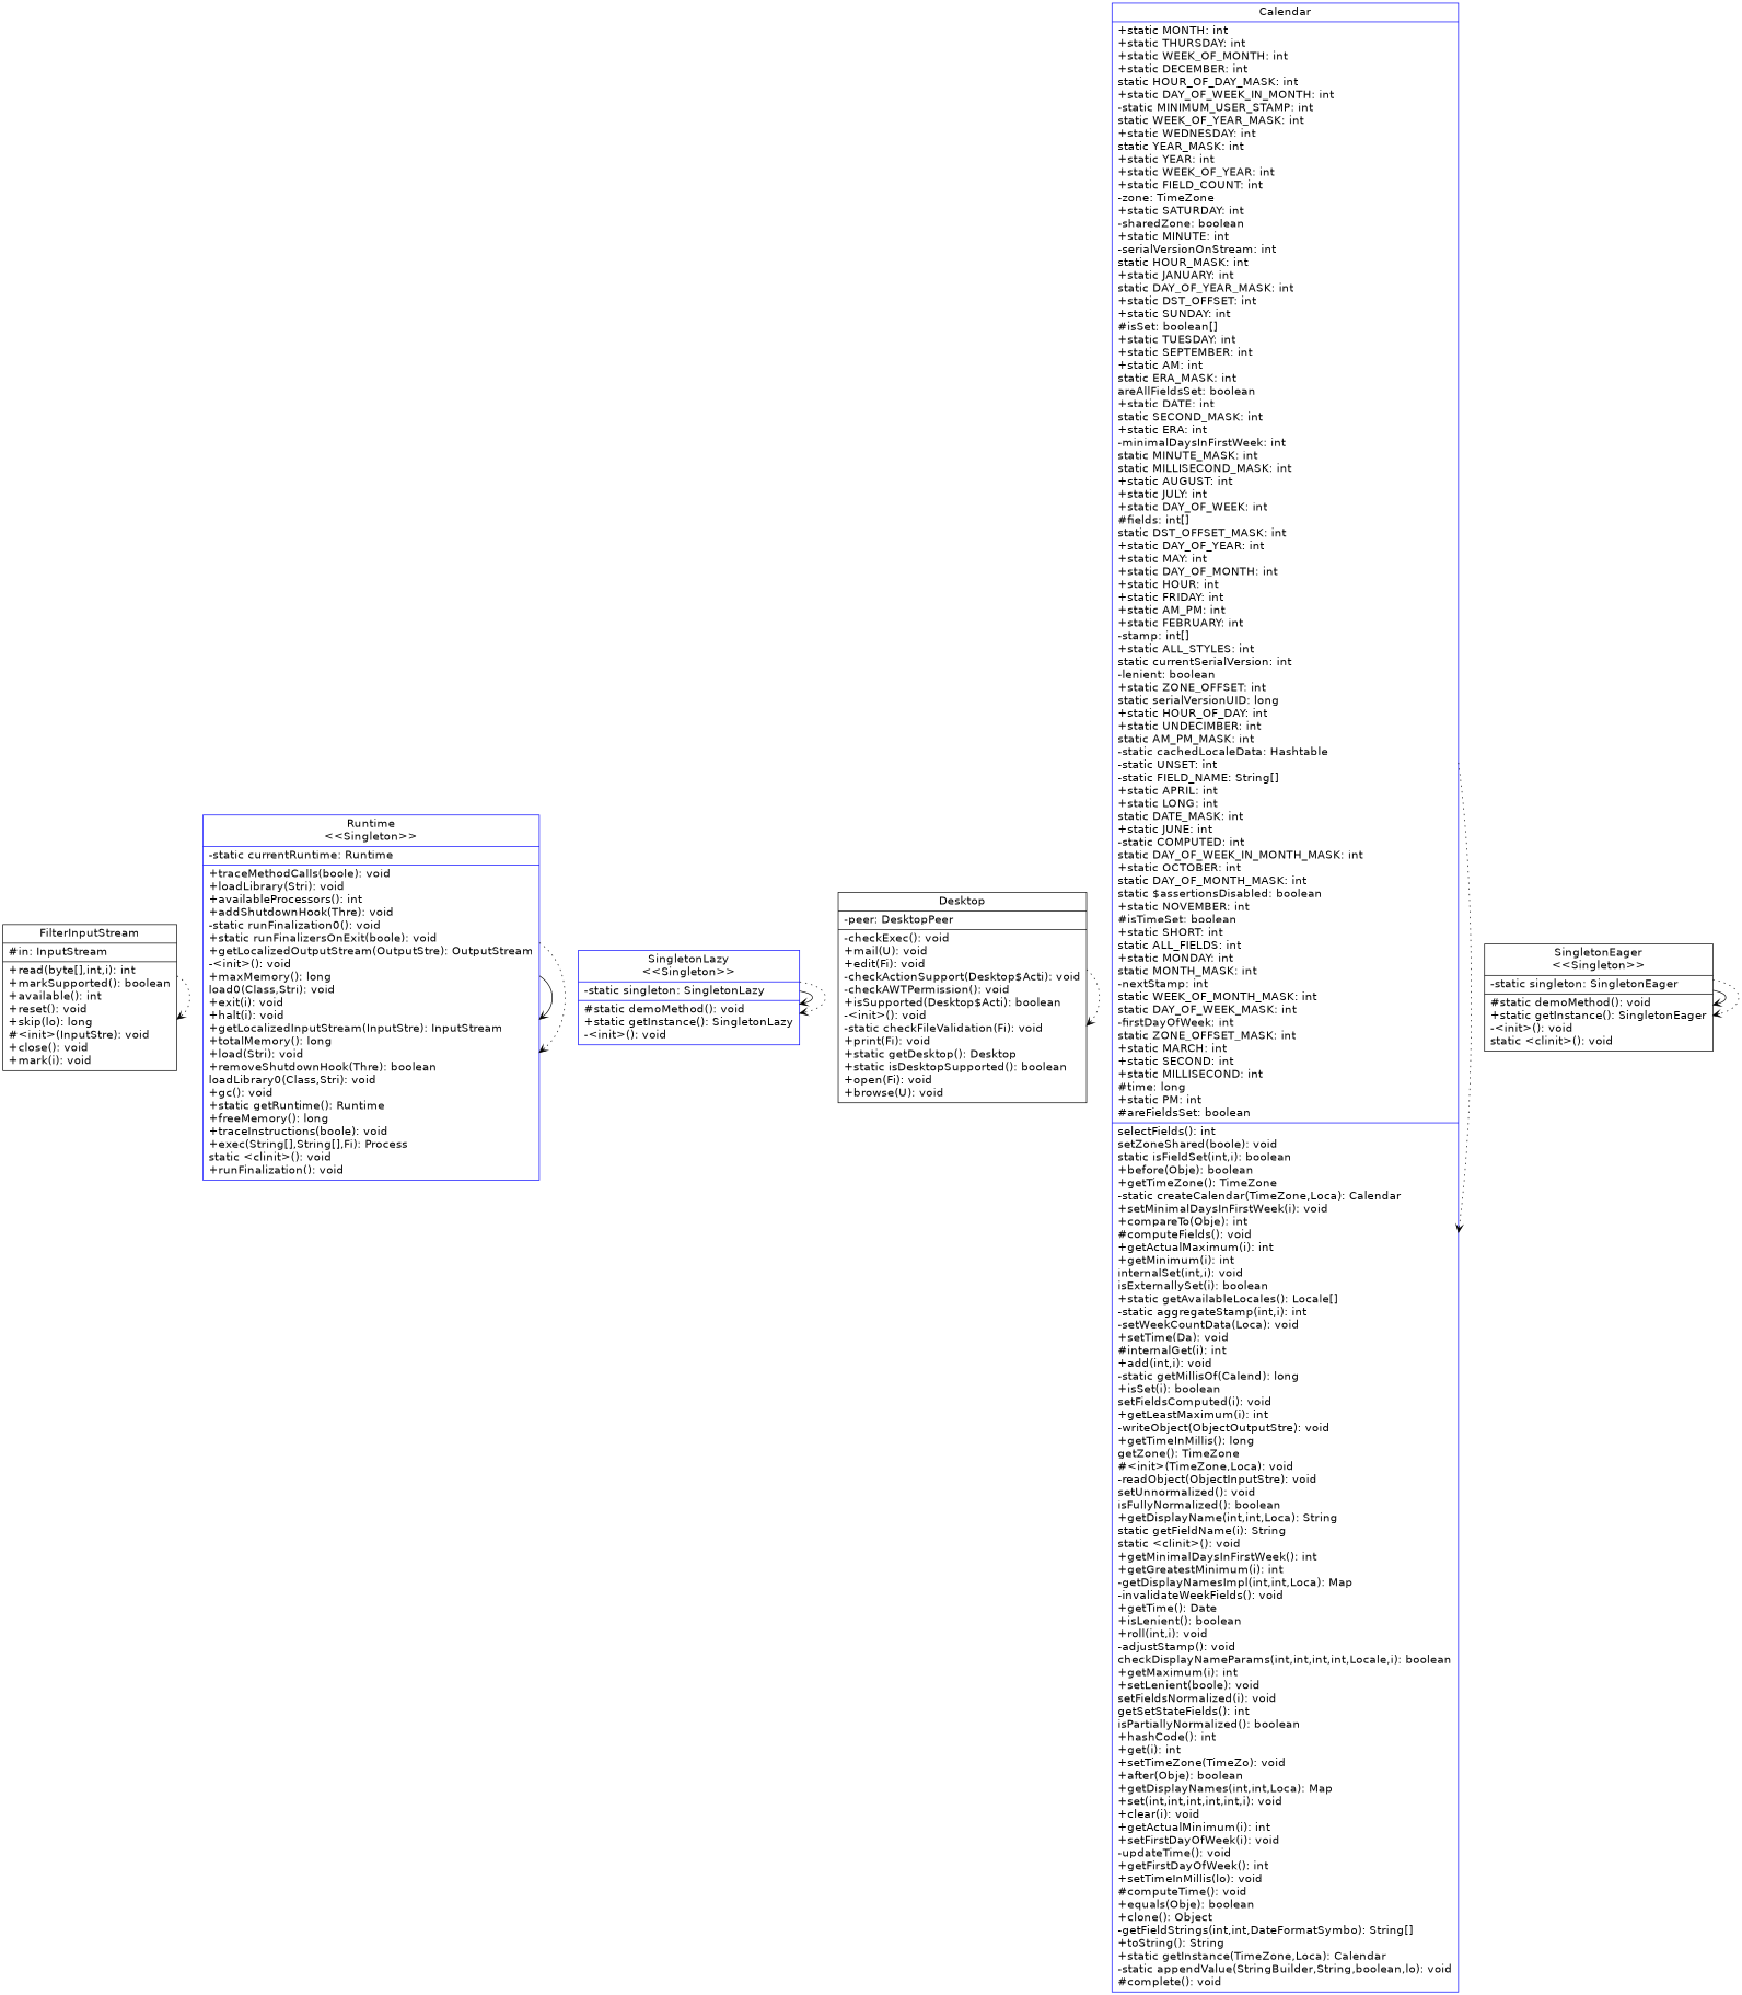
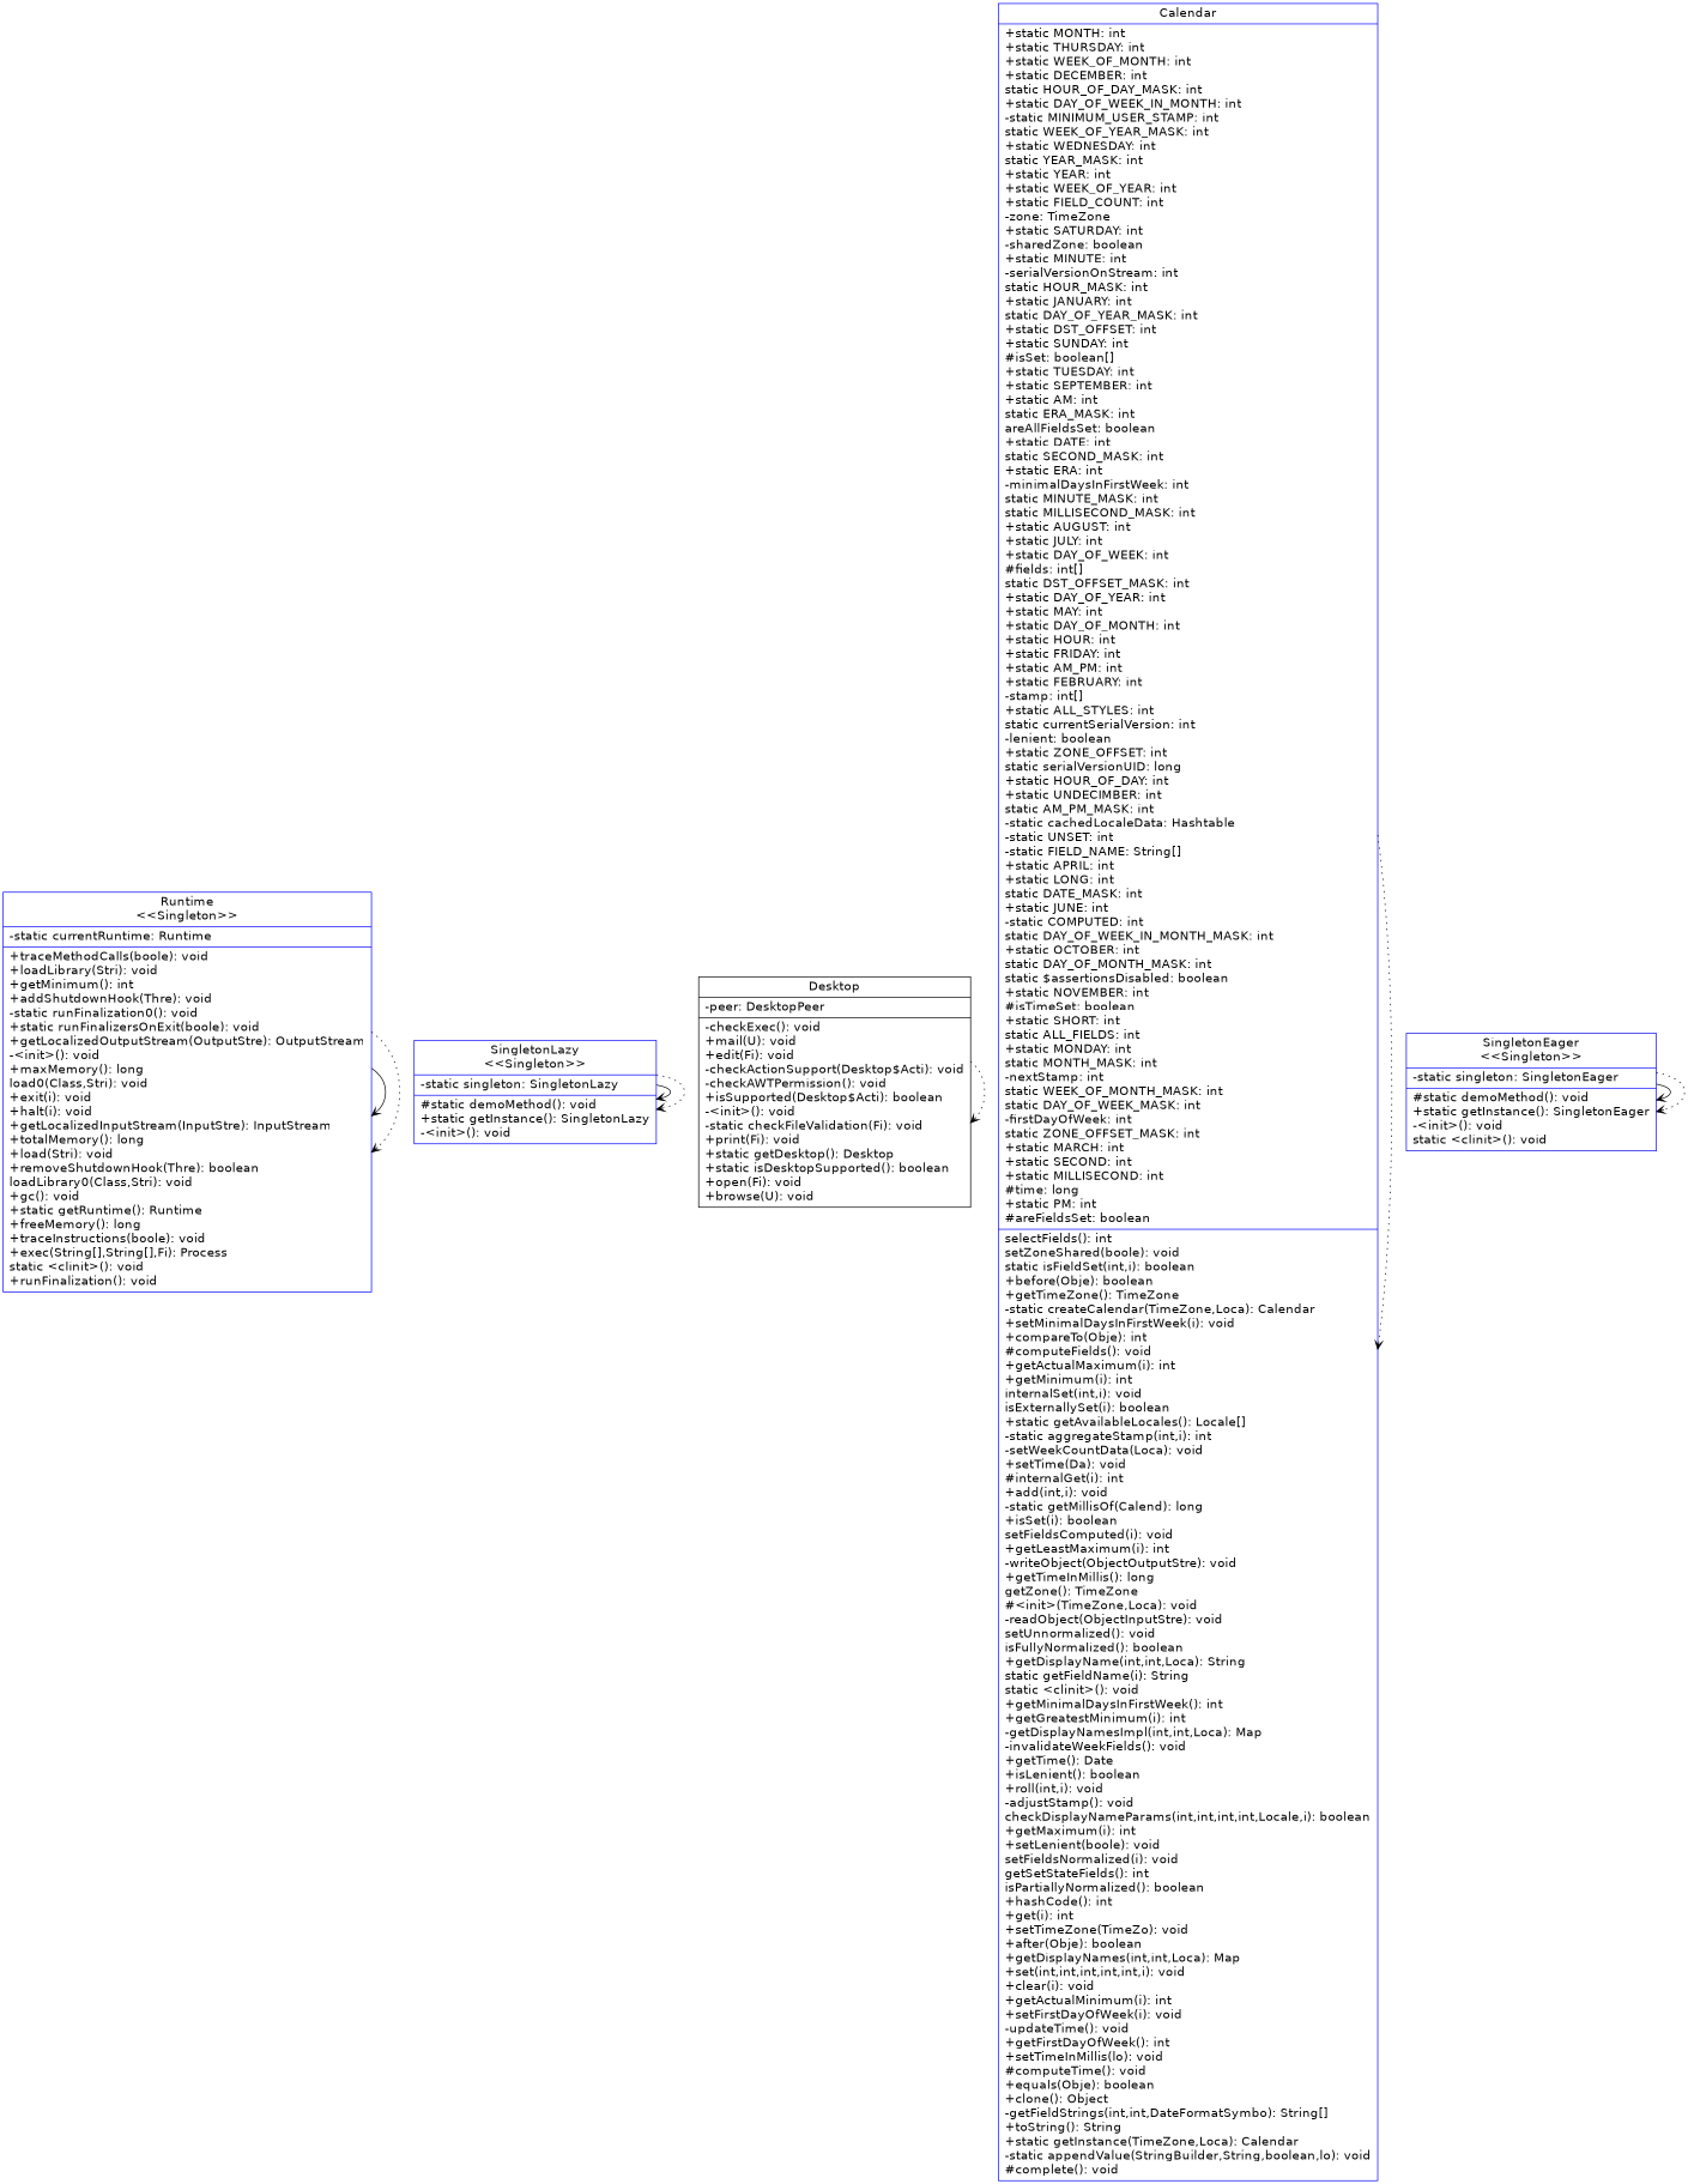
  digraph {
    fontname="Bitstream Vera Sans"
    fontsize=16
    node [color=blue fillcolor=white fontname="Bitstream Vera Sans" fontsize=16 shape=record style=filled]
    edge [arrowhead=vee fontname="Bitstream Vera Sans" fontsize=16 style=dotted]
-   n1 [color=black label="{FilterInputStream|#in: InputStream \l | +read(byte[],int,i): int\l+markSupported(): boolean\l+available(): int\l+reset(): void\l+skip(lo): long\l#\<init\>(InputStre): void\l+close(): void\l+mark(i): void\l}"]
-   n2 [label="{Runtime\n\<\<Singleton\>\>|-static currentRuntime: Runtime \l | +traceMethodCalls(boole): void\l+loadLibrary(Stri): void\l+availableProcessors(): int\l+addShutdownHook(Thre): void\l-static runFinalization0(): void\l+static runFinalizersOnExit(boole): void\l+getLocalizedOutputStream(OutputStre): OutputStream\l-\<init\>(): void\l+maxMemory(): long\lload0(Class,Stri): void\l+exit(i): void\l+halt(i): void\l+getLocalizedInputStream(InputStre): InputStream\l+totalMemory(): long\l+load(Stri): void\l+removeShutdownHook(Thre): boolean\lloadLibrary0(Class,Stri): void\l+gc(): void\l+static getRuntime(): Runtime\l+freeMemory(): long\l+traceInstructions(boole): void\l+exec(String[],String[],Fi): Process\lstatic \<clinit\>(): void\l+runFinalization(): void\l}"]
+   n2 [label="{Runtime\n\<\<Singleton\>\>|-static currentRuntime: Runtime \l | +traceMethodCalls(boole): void\l+loadLibrary(Stri): void\l+getMinimum(): int\l+addShutdownHook(Thre): void\l-static runFinalization0(): void\l+static runFinalizersOnExit(boole): void\l+getLocalizedOutputStream(OutputStre): OutputStream\l-\<init\>(): void\l+maxMemory(): long\lload0(Class,Stri): void\l+exit(i): void\l+halt(i): void\l+getLocalizedInputStream(InputStre): InputStream\l+totalMemory(): long\l+load(Stri): void\l+removeShutdownHook(Thre): boolean\lloadLibrary0(Class,Stri): void\l+gc(): void\l+static getRuntime(): Runtime\l+freeMemory(): long\l+traceInstructions(boole): void\l+exec(String[],String[],Fi): Process\lstatic \<clinit\>(): void\l+runFinalization(): void\l}"]
    n3 [label="{SingletonLazy\n\<\<Singleton\>\>|-static singleton: SingletonLazy \l | #static demoMethod(): void\l+static getInstance(): SingletonLazy\l-\<init\>(): void\l}"]
    n4 [color=black label="{Desktop|-peer: DesktopPeer \l | -checkExec(): void\l+mail(U): void\l+edit(Fi): void\l-checkActionSupport(Desktop$Acti): void\l-checkAWTPermission(): void\l+isSupported(Desktop$Acti): boolean\l-\<init\>(): void\l-static checkFileValidation(Fi): void\l+print(Fi): void\l+static getDesktop(): Desktop\l+static isDesktopSupported(): boolean\l+open(Fi): void\l+browse(U): void\l}"]
    n5 [label="{Calendar|+static MONTH: int \l+static THURSDAY: int \l+static WEEK_OF_MONTH: int \l+static DECEMBER: int \lstatic HOUR_OF_DAY_MASK: int \l+static DAY_OF_WEEK_IN_MONTH: int \l-static MINIMUM_USER_STAMP: int \lstatic WEEK_OF_YEAR_MASK: int \l+static WEDNESDAY: int \lstatic YEAR_MASK: int \l+static YEAR: int \l+static WEEK_OF_YEAR: int \l+static FIELD_COUNT: int \l-zone: TimeZone \l+static SATURDAY: int \l-sharedZone: boolean \l+static MINUTE: int \l-serialVersionOnStream: int \lstatic HOUR_MASK: int \l+static JANUARY: int \lstatic DAY_OF_YEAR_MASK: int \l+static DST_OFFSET: int \l+static SUNDAY: int \l#isSet: boolean[] \l+static TUESDAY: int \l+static SEPTEMBER: int \l+static AM: int \lstatic ERA_MASK: int \lareAllFieldsSet: boolean \l+static DATE: int \lstatic SECOND_MASK: int \l+static ERA: int \l-minimalDaysInFirstWeek: int \lstatic MINUTE_MASK: int \lstatic MILLISECOND_MASK: int \l+static AUGUST: int \l+static JULY: int \l+static DAY_OF_WEEK: int \l#fields: int[] \lstatic DST_OFFSET_MASK: int \l+static DAY_OF_YEAR: int \l+static MAY: int \l+static DAY_OF_MONTH: int \l+static HOUR: int \l+static FRIDAY: int \l+static AM_PM: int \l+static FEBRUARY: int \l-stamp: int[] \l+static ALL_STYLES: int \lstatic currentSerialVersion: int \l-lenient: boolean \l+static ZONE_OFFSET: int \lstatic serialVersionUID: long \l+static HOUR_OF_DAY: int \l+static UNDECIMBER: int \lstatic AM_PM_MASK: int \l-static cachedLocaleData: Hashtable \l-static UNSET: int \l-static FIELD_NAME: String[] \l+static APRIL: int \l+static LONG: int \lstatic DATE_MASK: int \l+static JUNE: int \l-static COMPUTED: int \lstatic DAY_OF_WEEK_IN_MONTH_MASK: int \l+static OCTOBER: int \lstatic DAY_OF_MONTH_MASK: int \lstatic $assertionsDisabled: boolean \l+static NOVEMBER: int \l#isTimeSet: boolean \l+static SHORT: int \lstatic ALL_FIELDS: int \l+static MONDAY: int \lstatic MONTH_MASK: int \l-nextStamp: int \lstatic WEEK_OF_MONTH_MASK: int \lstatic DAY_OF_WEEK_MASK: int \l-firstDayOfWeek: int \lstatic ZONE_OFFSET_MASK: int \l+static MARCH: int \l+static SECOND: int \l+static MILLISECOND: int \l#time: long \l+static PM: int \l#areFieldsSet: boolean \l | selectFields(): int\lsetZoneShared(boole): void\lstatic isFieldSet(int,i): boolean\l+before(Obje): boolean\l+getTimeZone(): TimeZone\l-static createCalendar(TimeZone,Loca): Calendar\l+setMinimalDaysInFirstWeek(i): void\l+compareTo(Obje): int\l#computeFields(): void\l+getActualMaximum(i): int\l+getMinimum(i): int\linternalSet(int,i): void\lisExternallySet(i): boolean\l+static getAvailableLocales(): Locale[]\l-static aggregateStamp(int,i): int\l-setWeekCountData(Loca): void\l+setTime(Da): void\l#internalGet(i): int\l+add(int,i): void\l-static getMillisOf(Calend): long\l+isSet(i): boolean\lsetFieldsComputed(i): void\l+getLeastMaximum(i): int\l-writeObject(ObjectOutputStre): void\l+getTimeInMillis(): long\lgetZone(): TimeZone\l#\<init\>(TimeZone,Loca): void\l-readObject(ObjectInputStre): void\lsetUnnormalized(): void\lisFullyNormalized(): boolean\l+getDisplayName(int,int,Loca): String\lstatic getFieldName(i): String\lstatic \<clinit\>(): void\l+getMinimalDaysInFirstWeek(): int\l+getGreatestMinimum(i): int\l-getDisplayNamesImpl(int,int,Loca): Map\l-invalidateWeekFields(): void\l+getTime(): Date\l+isLenient(): boolean\l+roll(int,i): void\l-adjustStamp(): void\lcheckDisplayNameParams(int,int,int,int,Locale,i): boolean\l+getMaximum(i): int\l+setLenient(boole): void\lsetFieldsNormalized(i): void\lgetSetStateFields(): int\lisPartiallyNormalized(): boolean\l+hashCode(): int\l+get(i): int\l+setTimeZone(TimeZo): void\l+after(Obje): boolean\l+getDisplayNames(int,int,Loca): Map\l+set(int,int,int,int,int,i): void\l+clear(i): void\l+getActualMinimum(i): int\l+setFirstDayOfWeek(i): void\l-updateTime(): void\l+getFirstDayOfWeek(): int\l+setTimeInMillis(lo): void\l#computeTime(): void\l+equals(Obje): boolean\l+clone(): Object\l-getFieldStrings(int,int,DateFormatSymbo): String[]\l+toString(): String\l+static getInstance(TimeZone,Loca): Calendar\l-static appendValue(StringBuilder,String,boolean,lo): void\l#complete(): void\l}"]
-   n6 [color=black label="{SingletonEager\n\<\<Singleton\>\>|-static singleton: SingletonEager \l | #static demoMethod(): void\l+static getInstance(): SingletonEager\l-\<init\>(): void\lstatic \<clinit\>(): void\l}"]
-   n1 -> n1
+   n6 [label="{SingletonEager\n\<\<Singleton\>\>|-static singleton: SingletonEager \l | #static demoMethod(): void\l+static getInstance(): SingletonEager\l-\<init\>(): void\lstatic \<clinit\>(): void\l}"]
    n2 -> n2 [arrowhead=veenull style=""]
    n2 -> n2
    n3 -> n3 [arrowhead=veenull style=""]
    n3 -> n3
    n4 -> n4
    n5 -> n5
    n6 -> n6 [arrowhead=veenull style=""]
    n6 -> n6
  }
